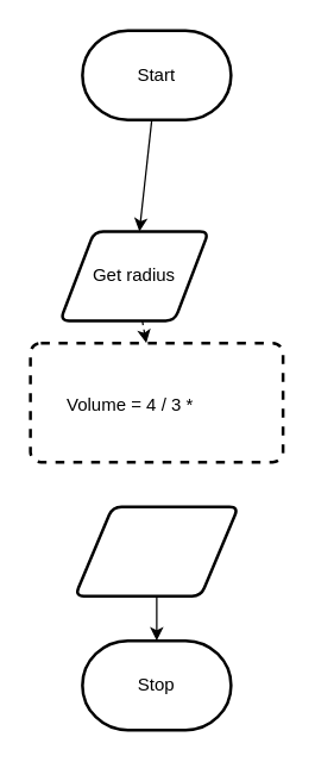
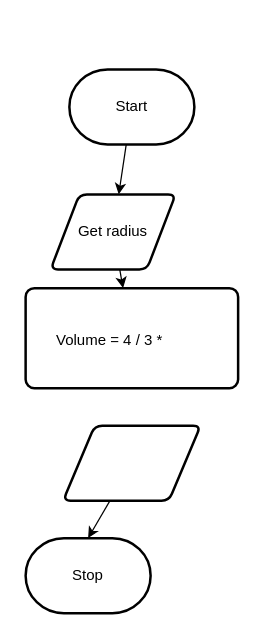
  <mxCell id="0" />
  <mxCell id="1" parent="0" />
  <mxCell id="2" style="edgeStyle=none;html=1;fontSize=12;fontColor=#FFFFFF;" edge="1" parent="1" source="3" target="6"><mxGeometry relative="1" as="geometry" /></mxCell>
- <mxCell id="3" value="Start" style="strokeWidth=2;html=1;shape=mxgraph.flowchart.terminator;whiteSpace=wrap;" parent="1" vertex="1"><mxGeometry x="55" y="20" width="100" height="60" as="geometry" /></mxCell>
- <mxCell id="4" value="Stop" style="strokeWidth=2;html=1;shape=mxgraph.flowchart.terminator;whiteSpace=wrap;" parent="1" vertex="1"><mxGeometry x="55" y="430" width="100" height="60" as="geometry" /></mxCell>
- <mxCell id="5" style="edgeStyle=none;html=1;fontSize=12;fontColor=#FFFFFF;dashed=1;" edge="1" parent="1" source="6" target="7"><mxGeometry relative="1" as="geometry" /></mxCell>
+ <mxCell id="3" value="Start" style="strokeWidth=2;html=1;shape=mxgraph.flowchart.terminator;whiteSpace=wrap;" parent="1" vertex="1"><mxGeometry x="55" y="55" width="100" height="60" as="geometry" /></mxCell>
+ <mxCell id="4" value="Stop" style="strokeWidth=2;html=1;shape=mxgraph.flowchart.terminator;whiteSpace=wrap;" parent="1" vertex="1"><mxGeometry x="20" y="430" width="100" height="60" as="geometry" /></mxCell>
+ <mxCell id="5" style="edgeStyle=none;html=1;fontSize=12;fontColor=#FFFFFF;" edge="1" parent="1" source="6" target="7"><mxGeometry relative="1" as="geometry" /></mxCell>
  <mxCell id="6" value="Get radius" style="shape=parallelogram;html=1;strokeWidth=2;perimeter=parallelogramPerimeter;whiteSpace=wrap;rounded=1;arcSize=12;size=0.23;" vertex="1" parent="1"><mxGeometry x="40" y="155" width="100" height="60" as="geometry" /></mxCell>
- <mxCell id="7" value="Volume = 4 / 3 *&amp;nbsp;&lt;span style=&quot;font-family: sans-serif; text-align: start;&quot;&gt;&lt;span style=&quot;font-family: &amp;quot;Nimbus Roman No9 L&amp;quot;, &amp;quot;Times New Roman&amp;quot;, Times, serif; line-height: 1; font-variant-numeric: lining-nums tabular-nums; font-kerning: none;&quot; class=&quot;texhtml mvar&quot;&gt;&lt;font style=&quot;font-size: 17px;&quot; color=&quot;#ffffff&quot;&gt;π &lt;/font&gt;&lt;font style=&quot;font-size: 12px;&quot; color=&quot;#ffffff&quot;&gt;* &lt;/font&gt;&lt;font style=&quot;&quot; color=&quot;#ffffff&quot;&gt;&lt;span style=&quot;font-size: 17px;&quot;&gt;r&lt;/span&gt;&lt;sup style=&quot;&quot;&gt;&lt;font style=&quot;font-size: 9px;&quot;&gt;3&lt;/font&gt;&lt;/sup&gt;&lt;/font&gt;&lt;/span&gt;&lt;/span&gt;" style="rounded=1;whiteSpace=wrap;html=1;absoluteArcSize=1;arcSize=14;strokeWidth=2;dashed=1;" vertex="1" parent="1"><mxGeometry x="20" y="230" width="170" height="80" as="geometry" /></mxCell>
+ <mxCell id="7" value="Volume = 4 / 3 *&amp;nbsp;&lt;span style=&quot;font-family: sans-serif; text-align: start;&quot;&gt;&lt;span style=&quot;font-family: &amp;quot;Nimbus Roman No9 L&amp;quot;, &amp;quot;Times New Roman&amp;quot;, Times, serif; line-height: 1; font-variant-numeric: lining-nums tabular-nums; font-kerning: none;&quot; class=&quot;texhtml mvar&quot;&gt;&lt;font style=&quot;font-size: 17px;&quot; color=&quot;#ffffff&quot;&gt;π &lt;/font&gt;&lt;font style=&quot;font-size: 12px;&quot; color=&quot;#ffffff&quot;&gt;* &lt;/font&gt;&lt;font style=&quot;&quot; color=&quot;#ffffff&quot;&gt;&lt;span style=&quot;font-size: 17px;&quot;&gt;r&lt;/span&gt;&lt;sup style=&quot;&quot;&gt;&lt;font style=&quot;font-size: 9px;&quot;&gt;3&lt;/font&gt;&lt;/sup&gt;&lt;/font&gt;&lt;/span&gt;&lt;/span&gt;" style="rounded=1;whiteSpace=wrap;html=1;absoluteArcSize=1;arcSize=14;strokeWidth=2;" vertex="1" parent="1"><mxGeometry x="20" y="230" width="170" height="80" as="geometry" /></mxCell>
  <mxCell id="8" style="edgeStyle=none;html=1;entryX=0.5;entryY=0;entryDx=0;entryDy=0;entryPerimeter=0;fontSize=12;fontColor=#FFFFFF;" edge="1" parent="1" source="9" target="4"><mxGeometry relative="1" as="geometry" /></mxCell>
  <mxCell id="9" value="&lt;font style=&quot;font-size: 12px;&quot;&gt;Show Volume&lt;/font&gt;" style="shape=parallelogram;html=1;strokeWidth=2;perimeter=parallelogramPerimeter;whiteSpace=wrap;rounded=1;arcSize=12;size=0.23;labelBackgroundColor=none;fontSize=9;fontColor=#FFFFFF;" vertex="1" parent="1"><mxGeometry x="50" y="340" width="110" height="60" as="geometry" /></mxCell>
